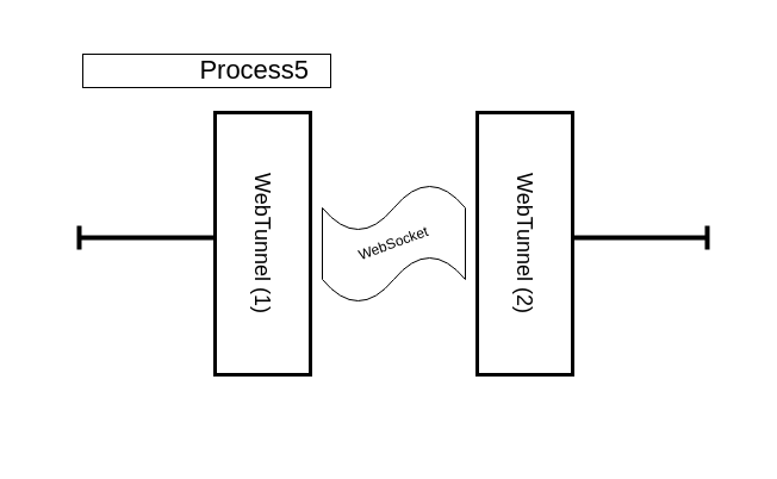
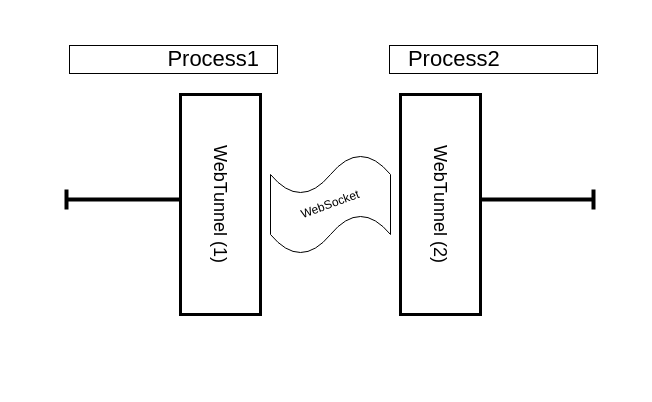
  <mxCell id="0" />
  <mxCell id="1" parent="0" />
  <mxCell id="2" value="" style="rounded=0;whiteSpace=wrap;html=1;strokeWidth=3;fontSize=16;strokeColor=none;" vertex="1" parent="1"><mxGeometry x="35" y="20" width="595" height="360" as="geometry" /></mxCell>
  <mxCell id="3" value="" style="rounded=0;whiteSpace=wrap;html=1;strokeWidth=3;" vertex="1" parent="1"><mxGeometry x="180" y="94" width="80" height="220" as="geometry" /></mxCell>
  <mxCell id="4" value="" style="shape=tape;whiteSpace=wrap;html=1;" vertex="1" parent="1"><mxGeometry x="270" y="154" width="120" height="100" as="geometry" /></mxCell>
  <mxCell id="5" value="" style="rounded=0;whiteSpace=wrap;html=1;strokeWidth=3;" vertex="1" parent="1"><mxGeometry x="400" y="94" width="80" height="220" as="geometry" /></mxCell>
  <mxCell id="6" value="WebSocket" style="text;html=1;strokeColor=none;fillColor=none;align=center;verticalAlign=middle;whiteSpace=wrap;rounded=0;strokeWidth=3;rotation=-20;" vertex="1" parent="1"><mxGeometry x="300" y="189" width="60" height="30" as="geometry" /></mxCell>
  <mxCell id="7" value="WebTunnel (1)" style="text;html=1;strokeColor=none;fillColor=none;align=center;verticalAlign=middle;whiteSpace=wrap;rounded=0;strokeWidth=3;fontSize=18;rotation=90;" vertex="1" parent="1"><mxGeometry x="125" y="189" width="190" height="30" as="geometry" /></mxCell>
  <mxCell id="8" value="WebTunnel (2)" style="text;html=1;strokeColor=none;fillColor=none;align=center;verticalAlign=middle;whiteSpace=wrap;rounded=0;strokeWidth=3;fontSize=18;rotation=90;" vertex="1" parent="1"><mxGeometry x="345" y="189" width="190" height="30" as="geometry" /></mxCell>
  <mxCell id="9" value="" style="group;rotation=-180;" vertex="1" connectable="0" parent="1"><mxGeometry x="65.999" y="189" width="153.857" height="20" as="geometry" /></mxCell>
  <mxCell id="10" value="" style="endArrow=none;html=1;rounded=0;strokeWidth=4;" edge="1" parent="9"><mxGeometry width="50" height="50" relative="1" as="geometry"><mxPoint x="113.143" y="10" as="sourcePoint" /><mxPoint y="10" as="targetPoint" /></mxGeometry></mxCell>
  <mxCell id="11" value="" style="endArrow=none;html=1;rounded=0;strokeWidth=4;" edge="1" parent="9"><mxGeometry width="50" height="50" relative="1" as="geometry"><mxPoint as="sourcePoint" /><mxPoint y="20" as="targetPoint" /></mxGeometry></mxCell>
  <mxCell id="12" value="" style="group;rotation=0;" vertex="1" connectable="0" parent="9"><mxGeometry x="397" width="129.857" height="20" as="geometry" /></mxCell>
  <mxCell id="13" value="" style="endArrow=none;html=1;rounded=0;strokeWidth=4;" edge="1" parent="12"><mxGeometry width="50" height="50" relative="1" as="geometry"><mxPoint x="17" y="10" as="sourcePoint" /><mxPoint x="130" y="10" as="targetPoint" /></mxGeometry></mxCell>
  <mxCell id="14" value="" style="endArrow=none;html=1;rounded=0;strokeWidth=4;" edge="1" parent="12"><mxGeometry width="50" height="50" relative="1" as="geometry"><mxPoint x="130" y="20" as="sourcePoint" /><mxPoint x="130" as="targetPoint" /></mxGeometry></mxCell>
- <mxCell id="15" value="&amp;nbsp; &amp;nbsp; &amp;nbsp; &amp;nbsp; &amp;nbsp; &amp;nbsp; &amp;nbsp; &amp;nbsp; Process5&amp;nbsp; &amp;nbsp;" style="text;html=1;strokeColor=none;fillColor=none;align=center;verticalAlign=middle;whiteSpace=wrap;rounded=0;strokeWidth=3;fontSize=22;labelBorderColor=default;" vertex="1" parent="1"><mxGeometry x="20" y="34" width="307.42" height="50" as="geometry" /></mxCell>
+ <mxCell id="15" value="&amp;nbsp; &amp;nbsp; &amp;nbsp; &amp;nbsp; &amp;nbsp; &amp;nbsp; &amp;nbsp; &amp;nbsp; Process1&amp;nbsp; &amp;nbsp;" style="text;html=1;strokeColor=none;fillColor=none;align=center;verticalAlign=middle;whiteSpace=wrap;rounded=0;strokeWidth=3;fontSize=22;labelBorderColor=default;" vertex="1" parent="1"><mxGeometry x="20" y="34" width="307.42" height="50" as="geometry" /></mxCell>
+ <mxCell id="16" value="&amp;nbsp; &amp;nbsp;Process2&amp;nbsp; &amp;nbsp; &amp;nbsp; &amp;nbsp; &amp;nbsp; &amp;nbsp; &amp;nbsp; &amp;nbsp;&amp;nbsp;" style="text;html=1;strokeColor=none;fillColor=none;align=center;verticalAlign=middle;whiteSpace=wrap;rounded=0;strokeWidth=3;fontSize=22;labelBorderColor=default;" vertex="1" parent="1"><mxGeometry x="359" y="34" width="269" height="50" as="geometry" /></mxCell>
